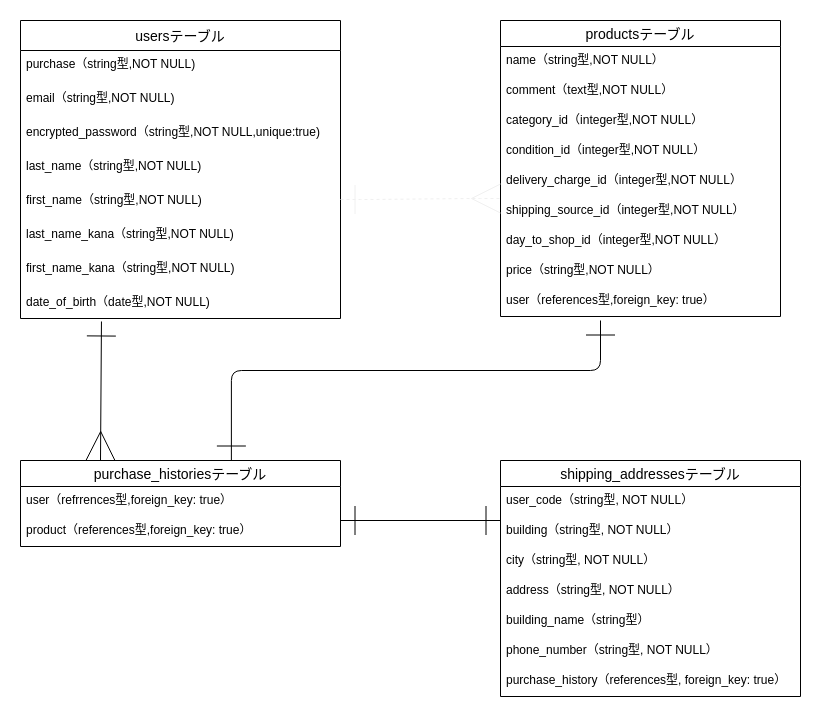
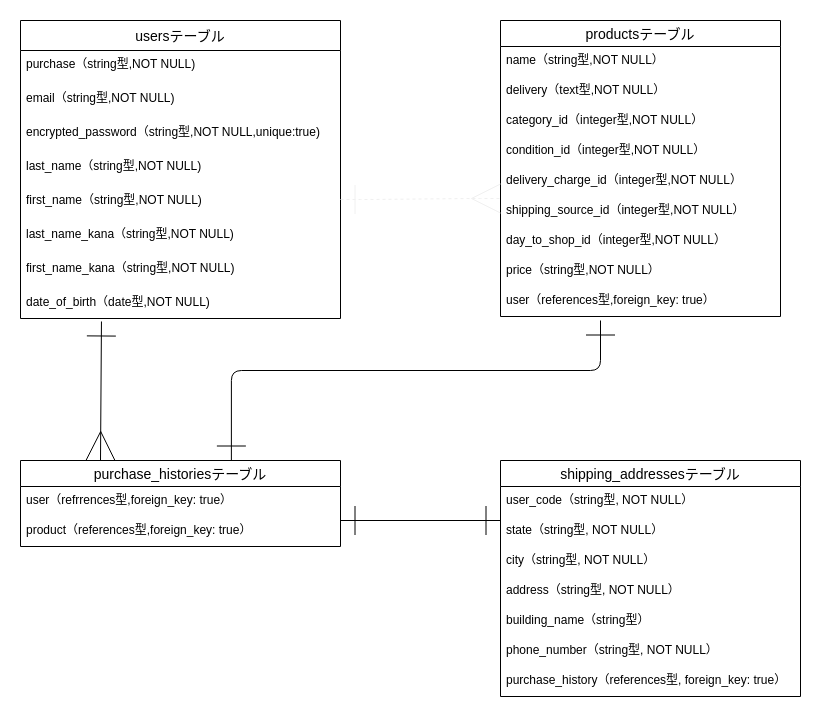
  <mxCell id="0" />
  <mxCell id="1" parent="0" />
  <mxCell id="2" value="usersテーブル" style="swimlane;fontStyle=0;childLayout=stackLayout;horizontal=1;startSize=30;horizontalStack=0;resizeParent=1;resizeParentMax=0;resizeLast=0;collapsible=1;marginBottom=0;align=center;fontSize=14;" parent="1" vertex="1"><mxGeometry x="20" y="20" width="320" height="298" as="geometry"><mxRectangle x="40" y="40" width="120" height="26" as="alternateBounds" /></mxGeometry></mxCell>
  <mxCell id="3" value="purchase（string型,NOT NULL)" style="text;strokeColor=none;fillColor=none;spacingLeft=4;spacingRight=4;overflow=hidden;rotatable=0;points=[[0,0.5],[1,0.5]];portConstraint=eastwest;fontSize=12;" parent="2" vertex="1"><mxGeometry y="30" width="320" height="30" as="geometry" /></mxCell>
  <mxCell id="4" value="email（string型,NOT NULL)" style="text;strokeColor=none;fillColor=none;spacingLeft=4;spacingRight=4;overflow=hidden;rotatable=0;points=[[0,0.5],[1,0.5]];portConstraint=eastwest;fontSize=12;verticalAlign=middle;align=left;" parent="2" vertex="1"><mxGeometry y="60" width="320" height="34" as="geometry" /></mxCell>
  <mxCell id="5" value="encrypted_password（string型,NOT NULL,unique:true)" style="text;strokeColor=none;fillColor=none;spacingLeft=4;spacingRight=4;overflow=hidden;rotatable=0;points=[[0,0.5],[1,0.5]];portConstraint=eastwest;fontSize=12;verticalAlign=middle;align=left;" parent="2" vertex="1"><mxGeometry y="94" width="320" height="34" as="geometry" /></mxCell>
  <mxCell id="6" value="last_name（string型,NOT NULL)" style="text;strokeColor=none;fillColor=none;spacingLeft=4;spacingRight=4;overflow=hidden;rotatable=0;points=[[0,0.5],[1,0.5]];portConstraint=eastwest;fontSize=12;verticalAlign=middle;align=left;" parent="2" vertex="1"><mxGeometry y="128" width="320" height="34" as="geometry" /></mxCell>
  <mxCell id="7" value="first_name（string型,NOT NULL)" style="text;strokeColor=none;fillColor=none;spacingLeft=4;spacingRight=4;overflow=hidden;rotatable=0;points=[[0,0.5],[1,0.5]];portConstraint=eastwest;fontSize=12;verticalAlign=middle;align=left;" parent="2" vertex="1"><mxGeometry y="162" width="320" height="34" as="geometry" /></mxCell>
  <mxCell id="8" value="last_name_kana（string型,NOT NULL)" style="text;strokeColor=none;fillColor=none;spacingLeft=4;spacingRight=4;overflow=hidden;rotatable=0;points=[[0,0.5],[1,0.5]];portConstraint=eastwest;fontSize=12;verticalAlign=middle;align=left;" parent="2" vertex="1"><mxGeometry y="196" width="320" height="34" as="geometry" /></mxCell>
  <mxCell id="9" value="first_name_kana（string型,NOT NULL)" style="text;strokeColor=none;fillColor=none;spacingLeft=4;spacingRight=4;overflow=hidden;rotatable=0;points=[[0,0.5],[1,0.5]];portConstraint=eastwest;fontSize=12;verticalAlign=middle;align=left;" parent="2" vertex="1"><mxGeometry y="230" width="320" height="34" as="geometry" /></mxCell>
  <mxCell id="10" value="date_of_birth（date型,NOT NULL)" style="text;strokeColor=none;fillColor=none;spacingLeft=4;spacingRight=4;overflow=hidden;rotatable=0;points=[[0,0.5],[1,0.5]];portConstraint=eastwest;fontSize=12;verticalAlign=middle;align=left;" parent="2" vertex="1"><mxGeometry y="264" width="320" height="34" as="geometry" /></mxCell>
  <mxCell id="11" value="productsテーブル" style="swimlane;fontStyle=0;childLayout=stackLayout;horizontal=1;startSize=26;horizontalStack=0;resizeParent=1;resizeParentMax=0;resizeLast=0;collapsible=1;marginBottom=0;align=center;fontSize=14;" parent="1" vertex="1"><mxGeometry x="500" y="20" width="280" height="296" as="geometry" /></mxCell>
  <mxCell id="12" value="name（string型,NOT NULL）" style="text;strokeColor=none;fillColor=none;spacingLeft=4;spacingRight=4;overflow=hidden;rotatable=0;points=[[0,0.5],[1,0.5]];portConstraint=eastwest;fontSize=12;" parent="11" vertex="1"><mxGeometry y="26" width="280" height="30" as="geometry" /></mxCell>
- <mxCell id="13" value="comment（text型,NOT NULL）" style="text;strokeColor=none;fillColor=none;spacingLeft=4;spacingRight=4;overflow=hidden;rotatable=0;points=[[0,0.5],[1,0.5]];portConstraint=eastwest;fontSize=12;" parent="11" vertex="1"><mxGeometry y="56" width="280" height="30" as="geometry" /></mxCell>
+ <mxCell id="13" value="delivery（text型,NOT NULL）" style="text;strokeColor=none;fillColor=none;spacingLeft=4;spacingRight=4;overflow=hidden;rotatable=0;points=[[0,0.5],[1,0.5]];portConstraint=eastwest;fontSize=12;" parent="11" vertex="1"><mxGeometry y="56" width="280" height="30" as="geometry" /></mxCell>
  <mxCell id="14" value="category_id（integer型,NOT NULL）" style="text;strokeColor=none;fillColor=none;spacingLeft=4;spacingRight=4;overflow=hidden;rotatable=0;points=[[0,0.5],[1,0.5]];portConstraint=eastwest;fontSize=12;" parent="11" vertex="1"><mxGeometry y="86" width="280" height="30" as="geometry" /></mxCell>
  <mxCell id="15" value="condition_id（integer型,NOT NULL）" style="text;strokeColor=none;fillColor=none;spacingLeft=4;spacingRight=4;overflow=hidden;rotatable=0;points=[[0,0.5],[1,0.5]];portConstraint=eastwest;fontSize=12;" parent="11" vertex="1"><mxGeometry y="116" width="280" height="30" as="geometry" /></mxCell>
  <mxCell id="16" value="delivery_charge_id（integer型,NOT NULL）" style="text;strokeColor=none;fillColor=none;spacingLeft=4;spacingRight=4;overflow=hidden;rotatable=0;points=[[0,0.5],[1,0.5]];portConstraint=eastwest;fontSize=12;" parent="11" vertex="1"><mxGeometry y="146" width="280" height="30" as="geometry" /></mxCell>
  <mxCell id="17" value="shipping_source_id（integer型,NOT NULL）" style="text;strokeColor=none;fillColor=none;spacingLeft=4;spacingRight=4;overflow=hidden;rotatable=0;points=[[0,0.5],[1,0.5]];portConstraint=eastwest;fontSize=12;" parent="11" vertex="1"><mxGeometry y="176" width="280" height="30" as="geometry" /></mxCell>
  <mxCell id="18" value="day_to_shop_id（integer型,NOT NULL）" style="text;strokeColor=none;fillColor=none;spacingLeft=4;spacingRight=4;overflow=hidden;rotatable=0;points=[[0,0.5],[1,0.5]];portConstraint=eastwest;fontSize=12;" parent="11" vertex="1"><mxGeometry y="206" width="280" height="30" as="geometry" /></mxCell>
  <mxCell id="19" value="price（string型,NOT NULL）" style="text;strokeColor=none;fillColor=none;spacingLeft=4;spacingRight=4;overflow=hidden;rotatable=0;points=[[0,0.5],[1,0.5]];portConstraint=eastwest;fontSize=12;" parent="11" vertex="1"><mxGeometry y="236" width="280" height="30" as="geometry" /></mxCell>
  <mxCell id="20" value="user（references型,foreign_key: true）" style="text;strokeColor=none;fillColor=none;spacingLeft=4;spacingRight=4;overflow=hidden;rotatable=0;points=[[0,0.5],[1,0.5]];portConstraint=eastwest;fontSize=12;" parent="11" vertex="1"><mxGeometry y="266" width="280" height="30" as="geometry" /></mxCell>
  <mxCell id="21" value="shipping_addressesテーブル" style="swimlane;fontStyle=0;childLayout=stackLayout;horizontal=1;startSize=26;horizontalStack=0;resizeParent=1;resizeParentMax=0;resizeLast=0;collapsible=1;marginBottom=0;align=center;fontSize=14;" parent="1" vertex="1"><mxGeometry x="500" y="460" width="300" height="236" as="geometry" /></mxCell>
  <mxCell id="22" value="user_code（string型, NOT NULL）" style="text;strokeColor=none;fillColor=none;spacingLeft=4;spacingRight=4;overflow=hidden;rotatable=0;points=[[0,0.5],[1,0.5]];portConstraint=eastwest;fontSize=12;" parent="21" vertex="1"><mxGeometry y="26" width="300" height="30" as="geometry" /></mxCell>
- <mxCell id="23" value="building（string型, NOT NULL）" style="text;strokeColor=none;fillColor=none;spacingLeft=4;spacingRight=4;overflow=hidden;rotatable=0;points=[[0,0.5],[1,0.5]];portConstraint=eastwest;fontSize=12;" parent="21" vertex="1"><mxGeometry y="56" width="300" height="30" as="geometry" /></mxCell>
+ <mxCell id="23" value="state（string型, NOT NULL）" style="text;strokeColor=none;fillColor=none;spacingLeft=4;spacingRight=4;overflow=hidden;rotatable=0;points=[[0,0.5],[1,0.5]];portConstraint=eastwest;fontSize=12;" parent="21" vertex="1"><mxGeometry y="56" width="300" height="30" as="geometry" /></mxCell>
  <mxCell id="24" value="city（string型, NOT NULL）" style="text;strokeColor=none;fillColor=none;spacingLeft=4;spacingRight=4;overflow=hidden;rotatable=0;points=[[0,0.5],[1,0.5]];portConstraint=eastwest;fontSize=12;" parent="21" vertex="1"><mxGeometry y="86" width="300" height="30" as="geometry" /></mxCell>
  <mxCell id="25" value="address（string型, NOT NULL）" style="text;strokeColor=none;fillColor=none;spacingLeft=4;spacingRight=4;overflow=hidden;rotatable=0;points=[[0,0.5],[1,0.5]];portConstraint=eastwest;fontSize=12;" parent="21" vertex="1"><mxGeometry y="116" width="300" height="30" as="geometry" /></mxCell>
  <mxCell id="26" value="building_name（string型）" style="text;strokeColor=none;fillColor=none;spacingLeft=4;spacingRight=4;overflow=hidden;rotatable=0;points=[[0,0.5],[1,0.5]];portConstraint=eastwest;fontSize=12;" parent="21" vertex="1"><mxGeometry y="146" width="300" height="30" as="geometry" /></mxCell>
  <mxCell id="27" value="phone_number（string型, NOT NULL）" style="text;strokeColor=none;fillColor=none;spacingLeft=4;spacingRight=4;overflow=hidden;rotatable=0;points=[[0,0.5],[1,0.5]];portConstraint=eastwest;fontSize=12;" parent="21" vertex="1"><mxGeometry y="176" width="300" height="30" as="geometry" /></mxCell>
  <mxCell id="28" value="purchase_history（references型, foreign_key: true）" style="text;strokeColor=none;fillColor=none;spacingLeft=4;spacingRight=4;overflow=hidden;rotatable=0;points=[[0,0.5],[1,0.5]];portConstraint=eastwest;fontSize=12;" vertex="1" parent="21"><mxGeometry y="206" width="300" height="30" as="geometry" /></mxCell>
  <mxCell id="29" value="purchase_historiesテーブル" style="swimlane;fontStyle=0;childLayout=stackLayout;horizontal=1;startSize=26;horizontalStack=0;resizeParent=1;resizeParentMax=0;resizeLast=0;collapsible=1;marginBottom=0;align=center;fontSize=14;" parent="1" vertex="1"><mxGeometry x="20" y="460" width="320" height="86" as="geometry" /></mxCell>
  <mxCell id="30" value="user（refrrences型,foreign_key: true）" style="text;strokeColor=none;fillColor=none;spacingLeft=4;spacingRight=4;overflow=hidden;rotatable=0;points=[[0,0.5],[1,0.5]];portConstraint=eastwest;fontSize=12;" parent="29" vertex="1"><mxGeometry y="26" width="320" height="30" as="geometry" /></mxCell>
  <mxCell id="31" value="product（references型,foreign_key: true）" style="text;strokeColor=none;fillColor=none;spacingLeft=4;spacingRight=4;overflow=hidden;rotatable=0;points=[[0,0.5],[1,0.5]];portConstraint=eastwest;fontSize=12;" parent="29" vertex="1"><mxGeometry y="56" width="320" height="30" as="geometry" /></mxCell>
  <mxCell id="32" value="" style="edgeStyle=entityRelationEdgeStyle;fontSize=12;html=1;endArrow=ERmany;startArrow=ERone;strokeColor=#f0f0f0;exitX=1;exitY=0.5;exitDx=0;exitDy=0;entryX=0;entryY=1.067;entryDx=0;entryDy=0;entryPerimeter=0;endSize=27;startFill=0;startSize=27;endFill=0;dashed=1;" parent="1" source="7" target="16" edge="1"><mxGeometry width="100" height="100" relative="1" as="geometry"><mxPoint x="344" y="290" as="sourcePoint" /><mxPoint x="490" y="199" as="targetPoint" /></mxGeometry></mxCell>
  <mxCell id="33" value="" style="endArrow=ERmany;html=1;rounded=0;entryX=0.25;entryY=0;entryDx=0;entryDy=0;exitX=0.253;exitY=1.088;exitDx=0;exitDy=0;exitPerimeter=0;endFill=0;startSize=27;endSize=27;startArrow=ERone;startFill=0;" edge="1" parent="1" source="10" target="29"><mxGeometry relative="1" as="geometry"><mxPoint x="230" y="350" as="sourcePoint" /><mxPoint x="390" y="350" as="targetPoint" /></mxGeometry></mxCell>
  <mxCell id="34" value="" style="edgeStyle=orthogonalEdgeStyle;fontSize=12;html=1;endArrow=ERone;exitX=0.659;exitY=0;exitDx=0;exitDy=0;exitPerimeter=0;endFill=0;startArrow=ERone;startFill=0;jumpSize=6;endSize=27;startSize=27;" edge="1" parent="1" source="29"><mxGeometry width="100" height="100" relative="1" as="geometry"><mxPoint x="230" y="420" as="sourcePoint" /><mxPoint x="600" y="320" as="targetPoint" /><Array as="points"><mxPoint x="231" y="370" /><mxPoint x="600" y="370" /></Array></mxGeometry></mxCell>
  <mxCell id="35" value="" style="endArrow=ERone;html=1;rounded=0;startArrow=ERone;startFill=0;endFill=0;endSize=27;startSize=27;" edge="1" parent="1"><mxGeometry relative="1" as="geometry"><mxPoint x="340" y="520" as="sourcePoint" /><mxPoint x="500" y="520" as="targetPoint" /></mxGeometry></mxCell>
